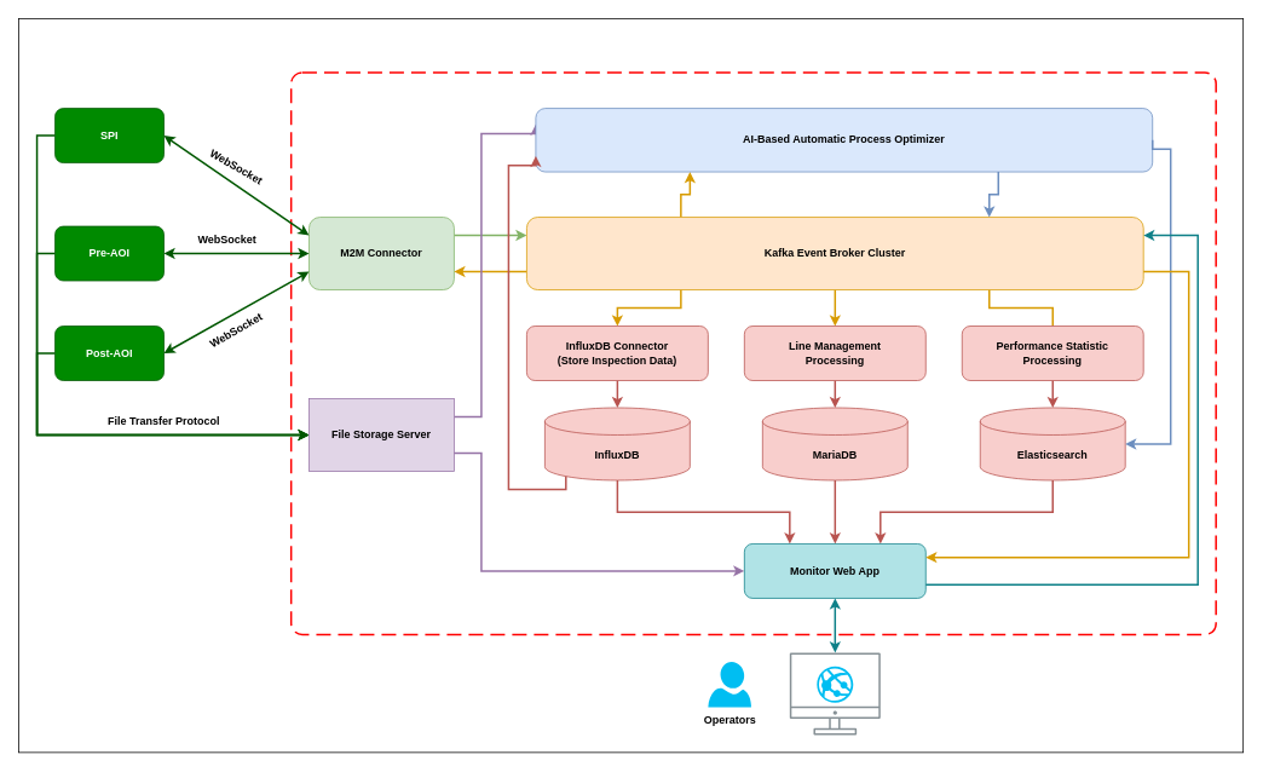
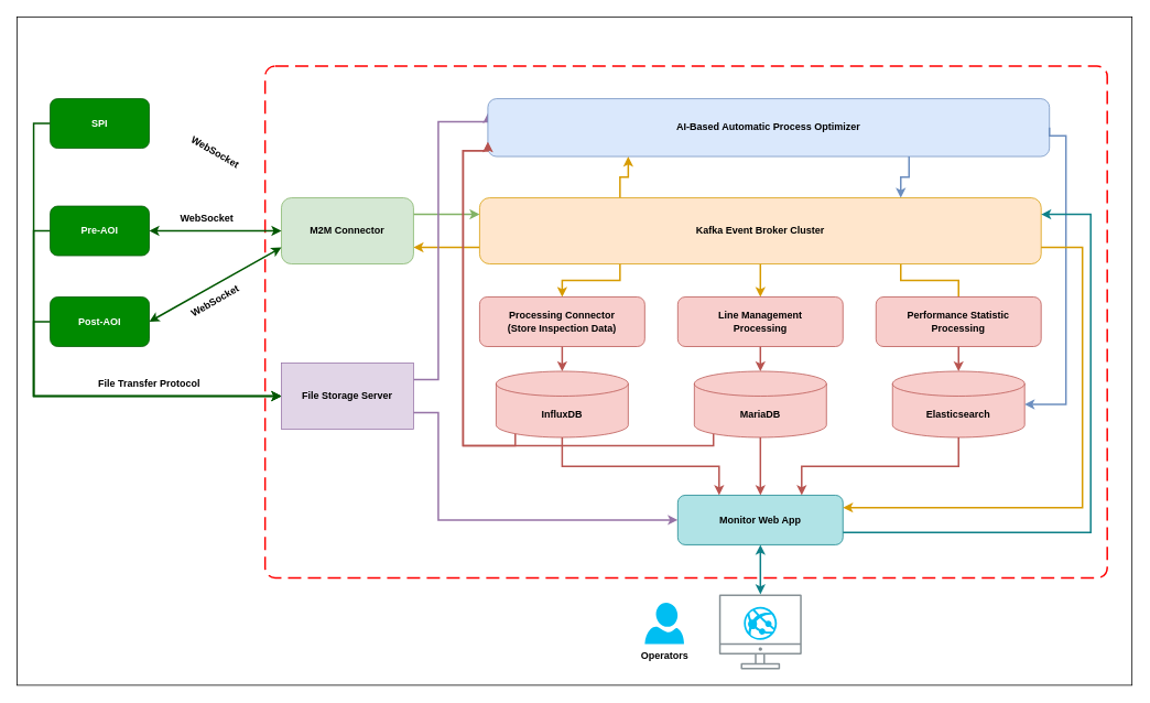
  <mxCell id="0" />
  <mxCell id="1" parent="0" />
  <mxCell id="2" value="" style="rounded=0;whiteSpace=wrap;html=1;" vertex="1" parent="1"><mxGeometry y="20" width="1350" height="809" as="geometry" x="20" /></mxCell>
  <mxCell id="3" value="" style="rounded=1;arcSize=2;dashed=1;strokeColor=#ff0000;fillColor=none;gradientColor=none;dashPattern=8 4;strokeWidth=2;" vertex="1" parent="1"><mxGeometry x="320.25" y="79.5" width="1019.75" height="619.5" as="geometry" /></mxCell>
  <mxCell id="4" style="edgeStyle=orthogonalEdgeStyle;rounded=0;orthogonalLoop=1;jettySize=auto;html=1;exitX=0;exitY=0.5;exitDx=0;exitDy=0;entryX=0;entryY=0.5;entryDx=0;entryDy=0;fillColor=#008a00;strokeColor=#005700;strokeWidth=2;" edge="1" parent="1" source="5" target="37"><mxGeometry relative="1" as="geometry"><Array as="points"><mxPoint x="40" y="149" /><mxPoint x="40" y="479" /></Array></mxGeometry></mxCell>
  <mxCell id="5" value="SPI" style="rounded=1;whiteSpace=wrap;html=1;fontStyle=1;fillColor=#008a00;fontColor=#ffffff;strokeColor=#005700;" vertex="1" parent="1"><mxGeometry x="60" y="119" width="120" height="60" as="geometry" /></mxCell>
  <mxCell id="6" style="edgeStyle=orthogonalEdgeStyle;rounded=0;orthogonalLoop=1;jettySize=auto;html=1;exitX=0;exitY=0.5;exitDx=0;exitDy=0;entryX=0;entryY=0.5;entryDx=0;entryDy=0;fillColor=#008a00;strokeColor=#005700;strokeWidth=2;" edge="1" parent="1" source="7" target="37"><mxGeometry relative="1" as="geometry" /></mxCell>
  <mxCell id="7" value="Pre-AOI" style="rounded=1;whiteSpace=wrap;html=1;fontStyle=1;fillColor=#008a00;fontColor=#ffffff;strokeColor=#005700;" vertex="1" parent="1"><mxGeometry x="60" y="249" width="120" height="60" as="geometry" /></mxCell>
  <mxCell id="8" style="edgeStyle=orthogonalEdgeStyle;rounded=0;orthogonalLoop=1;jettySize=auto;html=1;exitX=0;exitY=0.5;exitDx=0;exitDy=0;entryX=0;entryY=0.5;entryDx=0;entryDy=0;fillColor=#008a00;strokeColor=#005700;strokeWidth=2;" edge="1" parent="1" source="9" target="37"><mxGeometry relative="1" as="geometry" /></mxCell>
  <mxCell id="9" value="Post-AOI" style="rounded=1;whiteSpace=wrap;html=1;fontStyle=1;fillColor=#008a00;fontColor=#ffffff;strokeColor=#005700;" vertex="1" parent="1"><mxGeometry x="60" y="359" width="120" height="60" as="geometry" /></mxCell>
  <mxCell id="10" style="edgeStyle=orthogonalEdgeStyle;rounded=0;orthogonalLoop=1;jettySize=auto;html=1;entryX=0;entryY=0.25;entryDx=0;entryDy=0;exitX=1;exitY=0.25;exitDx=0;exitDy=0;fillColor=#d5e8d4;strokeColor=#82b366;strokeWidth=2;" edge="1" parent="1" source="11" target="23"><mxGeometry relative="1" as="geometry" /></mxCell>
  <mxCell id="11" value="M2M Connector" style="rounded=1;whiteSpace=wrap;html=1;fontStyle=1;fillColor=#d5e8d4;strokeColor=#82b366;" vertex="1" parent="1"><mxGeometry x="340" y="239" width="160" height="80" as="geometry" /></mxCell>
- <mxCell id="12" value="" style="endArrow=classic;startArrow=classic;html=1;rounded=0;exitX=1;exitY=0.5;exitDx=0;exitDy=0;entryX=0;entryY=0.25;entryDx=0;entryDy=0;fillColor=#008a00;strokeColor=#005700;strokeWidth=2;" edge="1" parent="1" source="5" target="11"><mxGeometry width="50" height="50" relative="1" as="geometry"><mxPoint x="260" y="169" as="sourcePoint" /><mxPoint x="310" y="119" as="targetPoint" /></mxGeometry></mxCell>
  <mxCell id="13" value="" style="endArrow=classic;startArrow=classic;html=1;rounded=0;exitX=1;exitY=0.5;exitDx=0;exitDy=0;entryX=0;entryY=0.5;entryDx=0;entryDy=0;fillColor=#008a00;strokeColor=#005700;strokeWidth=2;" edge="1" parent="1" source="7" target="11"><mxGeometry width="50" height="50" relative="1" as="geometry"><mxPoint x="190" y="159" as="sourcePoint" /><mxPoint x="430" y="269" as="targetPoint" /></mxGeometry></mxCell>
  <mxCell id="14" value="" style="endArrow=classic;startArrow=classic;html=1;rounded=0;exitX=1;exitY=0.5;exitDx=0;exitDy=0;entryX=0;entryY=0.75;entryDx=0;entryDy=0;fillColor=#008a00;strokeColor=#005700;strokeWidth=2;" edge="1" parent="1" source="9" target="11"><mxGeometry width="50" height="50" relative="1" as="geometry"><mxPoint x="190" y="159" as="sourcePoint" /><mxPoint x="430" y="269" as="targetPoint" /></mxGeometry></mxCell>
  <mxCell id="15" value="WebSocket" style="text;html=1;strokeColor=none;fillColor=none;align=center;verticalAlign=middle;whiteSpace=wrap;rounded=0;fontStyle=1;rotation=30;" vertex="1" parent="1"><mxGeometry x="230" y="169" width="60" height="30" as="geometry" /></mxCell>
  <mxCell id="16" value="WebSocket" style="text;html=1;strokeColor=none;fillColor=none;align=center;verticalAlign=middle;whiteSpace=wrap;rounded=0;fontStyle=1" vertex="1" parent="1"><mxGeometry x="220" y="249" width="60" height="30" as="geometry" /></mxCell>
  <mxCell id="17" value="WebSocket" style="text;html=1;strokeColor=none;fillColor=none;align=center;verticalAlign=middle;whiteSpace=wrap;rounded=0;fontStyle=1;rotation=-30;" vertex="1" parent="1"><mxGeometry x="230" y="349" width="60" height="30" as="geometry" /></mxCell>
  <mxCell id="18" style="edgeStyle=orthogonalEdgeStyle;rounded=0;orthogonalLoop=1;jettySize=auto;html=1;exitX=0.25;exitY=1;exitDx=0;exitDy=0;entryX=0.5;entryY=0;entryDx=0;entryDy=0;fillColor=#ffe6cc;strokeColor=#d79b00;strokeWidth=2;" edge="1" parent="1" source="23" target="27"><mxGeometry relative="1" as="geometry" /></mxCell>
  <mxCell id="19" style="edgeStyle=orthogonalEdgeStyle;rounded=0;orthogonalLoop=1;jettySize=auto;html=1;exitX=0.75;exitY=1;exitDx=0;exitDy=0;fillColor=#ffe6cc;strokeColor=#d79b00;strokeWidth=2;endArrow=none;" edge="1" parent="1" source="23" target="33"><mxGeometry relative="1" as="geometry" /></mxCell>
  <mxCell id="20" style="edgeStyle=orthogonalEdgeStyle;rounded=0;orthogonalLoop=1;jettySize=auto;html=1;exitX=0.5;exitY=1;exitDx=0;exitDy=0;entryX=0.5;entryY=0;entryDx=0;entryDy=0;fillColor=#ffe6cc;strokeColor=#d79b00;strokeWidth=2;" edge="1" parent="1" source="23" target="29"><mxGeometry relative="1" as="geometry" /></mxCell>
  <mxCell id="21" style="edgeStyle=orthogonalEdgeStyle;rounded=0;orthogonalLoop=1;jettySize=auto;html=1;exitX=0.25;exitY=0;exitDx=0;exitDy=0;entryX=0.25;entryY=1;entryDx=0;entryDy=0;fillColor=#ffe6cc;strokeColor=#d79b00;strokeWidth=2;" edge="1" parent="1" source="23" target="40"><mxGeometry relative="1" as="geometry" /></mxCell>
  <mxCell id="22" style="edgeStyle=orthogonalEdgeStyle;rounded=0;orthogonalLoop=1;jettySize=auto;html=1;exitX=0;exitY=0.75;exitDx=0;exitDy=0;entryX=1;entryY=0.75;entryDx=0;entryDy=0;fillColor=#ffe6cc;strokeColor=#d79b00;strokeWidth=2;" edge="1" parent="1" source="23" target="11"><mxGeometry relative="1" as="geometry" /></mxCell>
  <mxCell id="23" value="Kafka Event Broker Cluster" style="rounded=1;whiteSpace=wrap;html=1;fontStyle=1;fillColor=#ffe6cc;strokeColor=#d79b00;" vertex="1" parent="1"><mxGeometry x="580" y="239" width="680" height="80" as="geometry" /></mxCell>
  <mxCell id="24" style="edgeStyle=orthogonalEdgeStyle;rounded=0;orthogonalLoop=1;jettySize=auto;html=1;exitX=0.5;exitY=1;exitDx=0;exitDy=0;exitPerimeter=0;entryX=0.25;entryY=0;entryDx=0;entryDy=0;fillColor=#f8cecc;strokeColor=#b85450;strokeWidth=2;" edge="1" parent="1" source="25" target="42"><mxGeometry relative="1" as="geometry" /></mxCell>
  <mxCell id="25" value="InfluxDB" style="shape=cylinder3;whiteSpace=wrap;html=1;boundedLbl=1;backgroundOutline=1;size=15;fontStyle=1;fillColor=#f8cecc;strokeColor=#b85450;" vertex="1" parent="1"><mxGeometry x="600" y="449" width="160" height="80" as="geometry" /></mxCell>
  <mxCell id="26" style="edgeStyle=orthogonalEdgeStyle;rounded=0;orthogonalLoop=1;jettySize=auto;html=1;exitX=0.5;exitY=1;exitDx=0;exitDy=0;fillColor=#f8cecc;strokeColor=#b85450;strokeWidth=2;" edge="1" parent="1" source="27" target="25"><mxGeometry relative="1" as="geometry" /></mxCell>
- <mxCell id="27" value="InfluxDB Connector&lt;br&gt;(Store Inspection Data)" style="rounded=1;whiteSpace=wrap;html=1;fillColor=#f8cecc;strokeColor=#b85450;fontStyle=1" vertex="1" parent="1"><mxGeometry x="580" y="359" width="200" height="60" as="geometry" /></mxCell>
+ <mxCell id="27" value="Processing Connector&lt;br&gt;(Store Inspection Data)" style="rounded=1;whiteSpace=wrap;html=1;fillColor=#f8cecc;strokeColor=#b85450;fontStyle=1" vertex="1" parent="1"><mxGeometry x="580" y="359" width="200" height="60" as="geometry" /></mxCell>
  <mxCell id="28" style="edgeStyle=orthogonalEdgeStyle;rounded=0;orthogonalLoop=1;jettySize=auto;html=1;exitX=0.5;exitY=1;exitDx=0;exitDy=0;fillColor=#f8cecc;strokeColor=#b85450;strokeWidth=2;" edge="1" parent="1" source="29" target="31"><mxGeometry relative="1" as="geometry" /></mxCell>
  <mxCell id="29" value="Line Management&lt;br&gt;Processing" style="rounded=1;whiteSpace=wrap;html=1;fillColor=#f8cecc;strokeColor=#b85450;fontStyle=1" vertex="1" parent="1"><mxGeometry x="820" y="359" width="200" height="60" as="geometry" /></mxCell>
  <mxCell id="30" style="edgeStyle=orthogonalEdgeStyle;rounded=0;orthogonalLoop=1;jettySize=auto;html=1;exitX=0.5;exitY=1;exitDx=0;exitDy=0;exitPerimeter=0;entryX=0.5;entryY=0;entryDx=0;entryDy=0;fillColor=#f8cecc;strokeColor=#b85450;strokeWidth=2;" edge="1" parent="1" source="31" target="42"><mxGeometry relative="1" as="geometry" /></mxCell>
  <mxCell id="31" value="MariaDB" style="shape=cylinder3;whiteSpace=wrap;html=1;boundedLbl=1;backgroundOutline=1;size=15;fontStyle=1;fillColor=#f8cecc;strokeColor=#b85450;" vertex="1" parent="1"><mxGeometry x="840" y="449" width="160" height="80" as="geometry" /></mxCell>
  <mxCell id="32" style="edgeStyle=orthogonalEdgeStyle;rounded=0;orthogonalLoop=1;jettySize=auto;html=1;exitX=0.5;exitY=1;exitDx=0;exitDy=0;fillColor=#f8cecc;strokeColor=#b85450;strokeWidth=2;" edge="1" source="33" target="35" parent="1"><mxGeometry relative="1" as="geometry" /></mxCell>
  <mxCell id="33" value="Performance Statistic&lt;br&gt;Processing" style="rounded=1;whiteSpace=wrap;html=1;fillColor=#f8cecc;strokeColor=#b85450;fontStyle=1" vertex="1" parent="1"><mxGeometry x="1060" y="359" width="200" height="60" as="geometry" /></mxCell>
  <mxCell id="34" style="edgeStyle=orthogonalEdgeStyle;rounded=0;orthogonalLoop=1;jettySize=auto;html=1;exitX=0.5;exitY=1;exitDx=0;exitDy=0;exitPerimeter=0;entryX=0.75;entryY=0;entryDx=0;entryDy=0;fillColor=#f8cecc;strokeColor=#b85450;strokeWidth=2;" edge="1" parent="1" source="35" target="42"><mxGeometry relative="1" as="geometry" /></mxCell>
  <mxCell id="35" value="Elasticsearch" style="shape=cylinder3;whiteSpace=wrap;html=1;boundedLbl=1;backgroundOutline=1;size=15;fontStyle=1;fillColor=#f8cecc;strokeColor=#b85450;" vertex="1" parent="1"><mxGeometry x="1080" y="449" width="160" height="80" as="geometry" /></mxCell>
  <mxCell id="36" style="edgeStyle=orthogonalEdgeStyle;rounded=0;orthogonalLoop=1;jettySize=auto;html=1;exitX=1;exitY=0.25;exitDx=0;exitDy=0;entryX=0;entryY=0.25;entryDx=0;entryDy=0;fillColor=#e1d5e7;strokeColor=#9673a6;strokeWidth=2;" edge="1" parent="1" source="37" target="40"><mxGeometry relative="1" as="geometry"><Array as="points"><mxPoint x="530" y="459" /><mxPoint x="530" y="147" /></Array></mxGeometry></mxCell>
  <mxCell id="37" value="File Storage Server" style="rounded=0;whiteSpace=wrap;html=1;fillColor=#e1d5e7;strokeColor=#9673a6;fontStyle=1" vertex="1" parent="1"><mxGeometry x="340" y="439" width="160" height="80" as="geometry" /></mxCell>
  <mxCell id="38" value="File Transfer Protocol" style="text;html=1;strokeColor=none;fillColor=none;align=center;verticalAlign=middle;whiteSpace=wrap;rounded=0;fontStyle=1" vertex="1" parent="1"><mxGeometry x="100" y="449" width="160" height="30" as="geometry" /></mxCell>
  <mxCell id="39" style="edgeStyle=orthogonalEdgeStyle;rounded=0;orthogonalLoop=1;jettySize=auto;html=1;exitX=0.75;exitY=1;exitDx=0;exitDy=0;entryX=0.75;entryY=0;entryDx=0;entryDy=0;fillColor=#dae8fc;strokeColor=#6c8ebf;strokeWidth=2;" edge="1" parent="1" source="40" target="23"><mxGeometry relative="1" as="geometry" /></mxCell>
  <mxCell id="40" value="AI-Based Automatic Process Optimizer" style="rounded=1;whiteSpace=wrap;html=1;fontStyle=1;fillColor=#dae8fc;strokeColor=#6c8ebf;" vertex="1" parent="1"><mxGeometry x="590" y="119" width="680" height="70" as="geometry" /></mxCell>
  <mxCell id="41" style="edgeStyle=orthogonalEdgeStyle;rounded=0;orthogonalLoop=1;jettySize=auto;html=1;exitX=1;exitY=0.5;exitDx=0;exitDy=0;entryX=1;entryY=0.5;entryDx=0;entryDy=0;entryPerimeter=0;fillColor=#dae8fc;strokeColor=#6c8ebf;strokeWidth=2;" edge="1" parent="1" source="40" target="35"><mxGeometry relative="1" as="geometry"><Array as="points"><mxPoint x="1290" y="164" /><mxPoint x="1290" y="489" /></Array></mxGeometry></mxCell>
  <mxCell id="42" value="Monitor Web App" style="rounded=1;whiteSpace=wrap;html=1;fontStyle=1;fillColor=#b0e3e6;strokeColor=#0e8088;" vertex="1" parent="1"><mxGeometry x="820" y="599" width="200" height="60" as="geometry" /></mxCell>
  <mxCell id="43" style="edgeStyle=orthogonalEdgeStyle;rounded=0;orthogonalLoop=1;jettySize=auto;html=1;exitX=0.145;exitY=1;exitDx=0;exitDy=-4.35;exitPerimeter=0;fillColor=#f8cecc;strokeColor=#b85450;strokeWidth=2;entryX=0;entryY=0.75;entryDx=0;entryDy=0;" edge="1" parent="1" source="25" target="40"><mxGeometry relative="1" as="geometry"><mxPoint x="690" y="539" as="sourcePoint" /><mxPoint x="520" y="109" as="targetPoint" /><Array as="points"><mxPoint x="623" y="539" /><mxPoint x="560" y="539" /><mxPoint x="560" y="182" /></Array></mxGeometry></mxCell>
+ <mxCell id="44" style="edgeStyle=orthogonalEdgeStyle;rounded=0;orthogonalLoop=1;jettySize=auto;html=1;exitX=0.145;exitY=1;exitDx=0;exitDy=-4.35;exitPerimeter=0;fillColor=#f8cecc;strokeColor=#b85450;strokeWidth=2;entryX=0;entryY=0.75;entryDx=0;entryDy=0;" edge="1" parent="1" source="31" target="40"><mxGeometry relative="1" as="geometry"><mxPoint x="553" y="525" as="sourcePoint" /><mxPoint x="540" y="189" as="targetPoint" /><Array as="points"><mxPoint x="863" y="539" /><mxPoint x="560" y="539" /><mxPoint x="560" y="182" /></Array></mxGeometry></mxCell>
  <mxCell id="45" style="edgeStyle=orthogonalEdgeStyle;rounded=0;orthogonalLoop=1;jettySize=auto;html=1;exitX=1;exitY=0.75;exitDx=0;exitDy=0;fillColor=#ffe6cc;strokeColor=#d79b00;strokeWidth=2;entryX=1;entryY=0.25;entryDx=0;entryDy=0;" edge="1" parent="1" source="23" target="42"><mxGeometry relative="1" as="geometry"><mxPoint x="1310" y="333" as="sourcePoint" /><mxPoint x="1380" y="373" as="targetPoint" /><Array as="points"><mxPoint x="1310" y="299" /><mxPoint x="1310" y="614" /></Array></mxGeometry></mxCell>
  <mxCell id="46" style="edgeStyle=orthogonalEdgeStyle;rounded=0;orthogonalLoop=1;jettySize=auto;html=1;exitX=1;exitY=0.75;exitDx=0;exitDy=0;entryX=0;entryY=0.5;entryDx=0;entryDy=0;fillColor=#e1d5e7;strokeColor=#9673a6;strokeWidth=2;" edge="1" parent="1" source="37" target="42"><mxGeometry relative="1" as="geometry"><mxPoint x="510" y="489" as="sourcePoint" /><mxPoint x="590" y="157" as="targetPoint" /><Array as="points"><mxPoint x="530" y="499" /><mxPoint x="530" y="629" /></Array></mxGeometry></mxCell>
  <mxCell id="47" style="edgeStyle=orthogonalEdgeStyle;rounded=0;orthogonalLoop=1;jettySize=auto;html=1;exitX=1;exitY=0.75;exitDx=0;exitDy=0;entryX=1;entryY=0.25;entryDx=0;entryDy=0;fillColor=#b0e3e6;strokeColor=#0e8088;strokeWidth=2;" edge="1" parent="1" source="42" target="23"><mxGeometry relative="1" as="geometry"><mxPoint x="1189" y="679" as="sourcePoint" /><mxPoint x="999" y="749" as="targetPoint" /><Array as="points"><mxPoint x="1320" y="644" /><mxPoint x="1320" y="259" /></Array></mxGeometry></mxCell>
  <mxCell id="48" value="" style="sketch=0;outlineConnect=0;gradientColor=none;fontColor=#545B64;strokeColor=none;fillColor=#879196;dashed=0;verticalLabelPosition=bottom;verticalAlign=top;align=center;html=1;fontSize=12;fontStyle=0;aspect=fixed;shape=mxgraph.aws4.illustration_desktop;pointerEvents=1" vertex="1" parent="1"><mxGeometry x="870" y="719" width="100" height="91" as="geometry" /></mxCell>
  <mxCell id="49" value="" style="endArrow=classic;startArrow=classic;html=1;rounded=0;entryX=0.5;entryY=1;entryDx=0;entryDy=0;fillColor=#b0e3e6;strokeColor=#0e8088;strokeWidth=2;" edge="1" parent="1" source="48" target="42"><mxGeometry width="50" height="50" relative="1" as="geometry"><mxPoint x="770" y="779" as="sourcePoint" /><mxPoint x="930" y="689" as="targetPoint" /></mxGeometry></mxCell>
  <mxCell id="50" value="" style="verticalLabelPosition=bottom;html=1;verticalAlign=top;align=center;strokeColor=none;fillColor=#00BEF2;shape=mxgraph.azure.azure_website;pointerEvents=1;" vertex="1" parent="1"><mxGeometry x="900" y="734" width="40" height="40" as="geometry" /></mxCell>
  <mxCell id="51" value="Operators" style="verticalLabelPosition=bottom;html=1;verticalAlign=top;align=center;strokeColor=none;fillColor=#00BEF2;shape=mxgraph.azure.user;fontStyle=1" vertex="1" parent="1"><mxGeometry x="780" y="729" width="47.5" height="50" as="geometry" /></mxCell>
